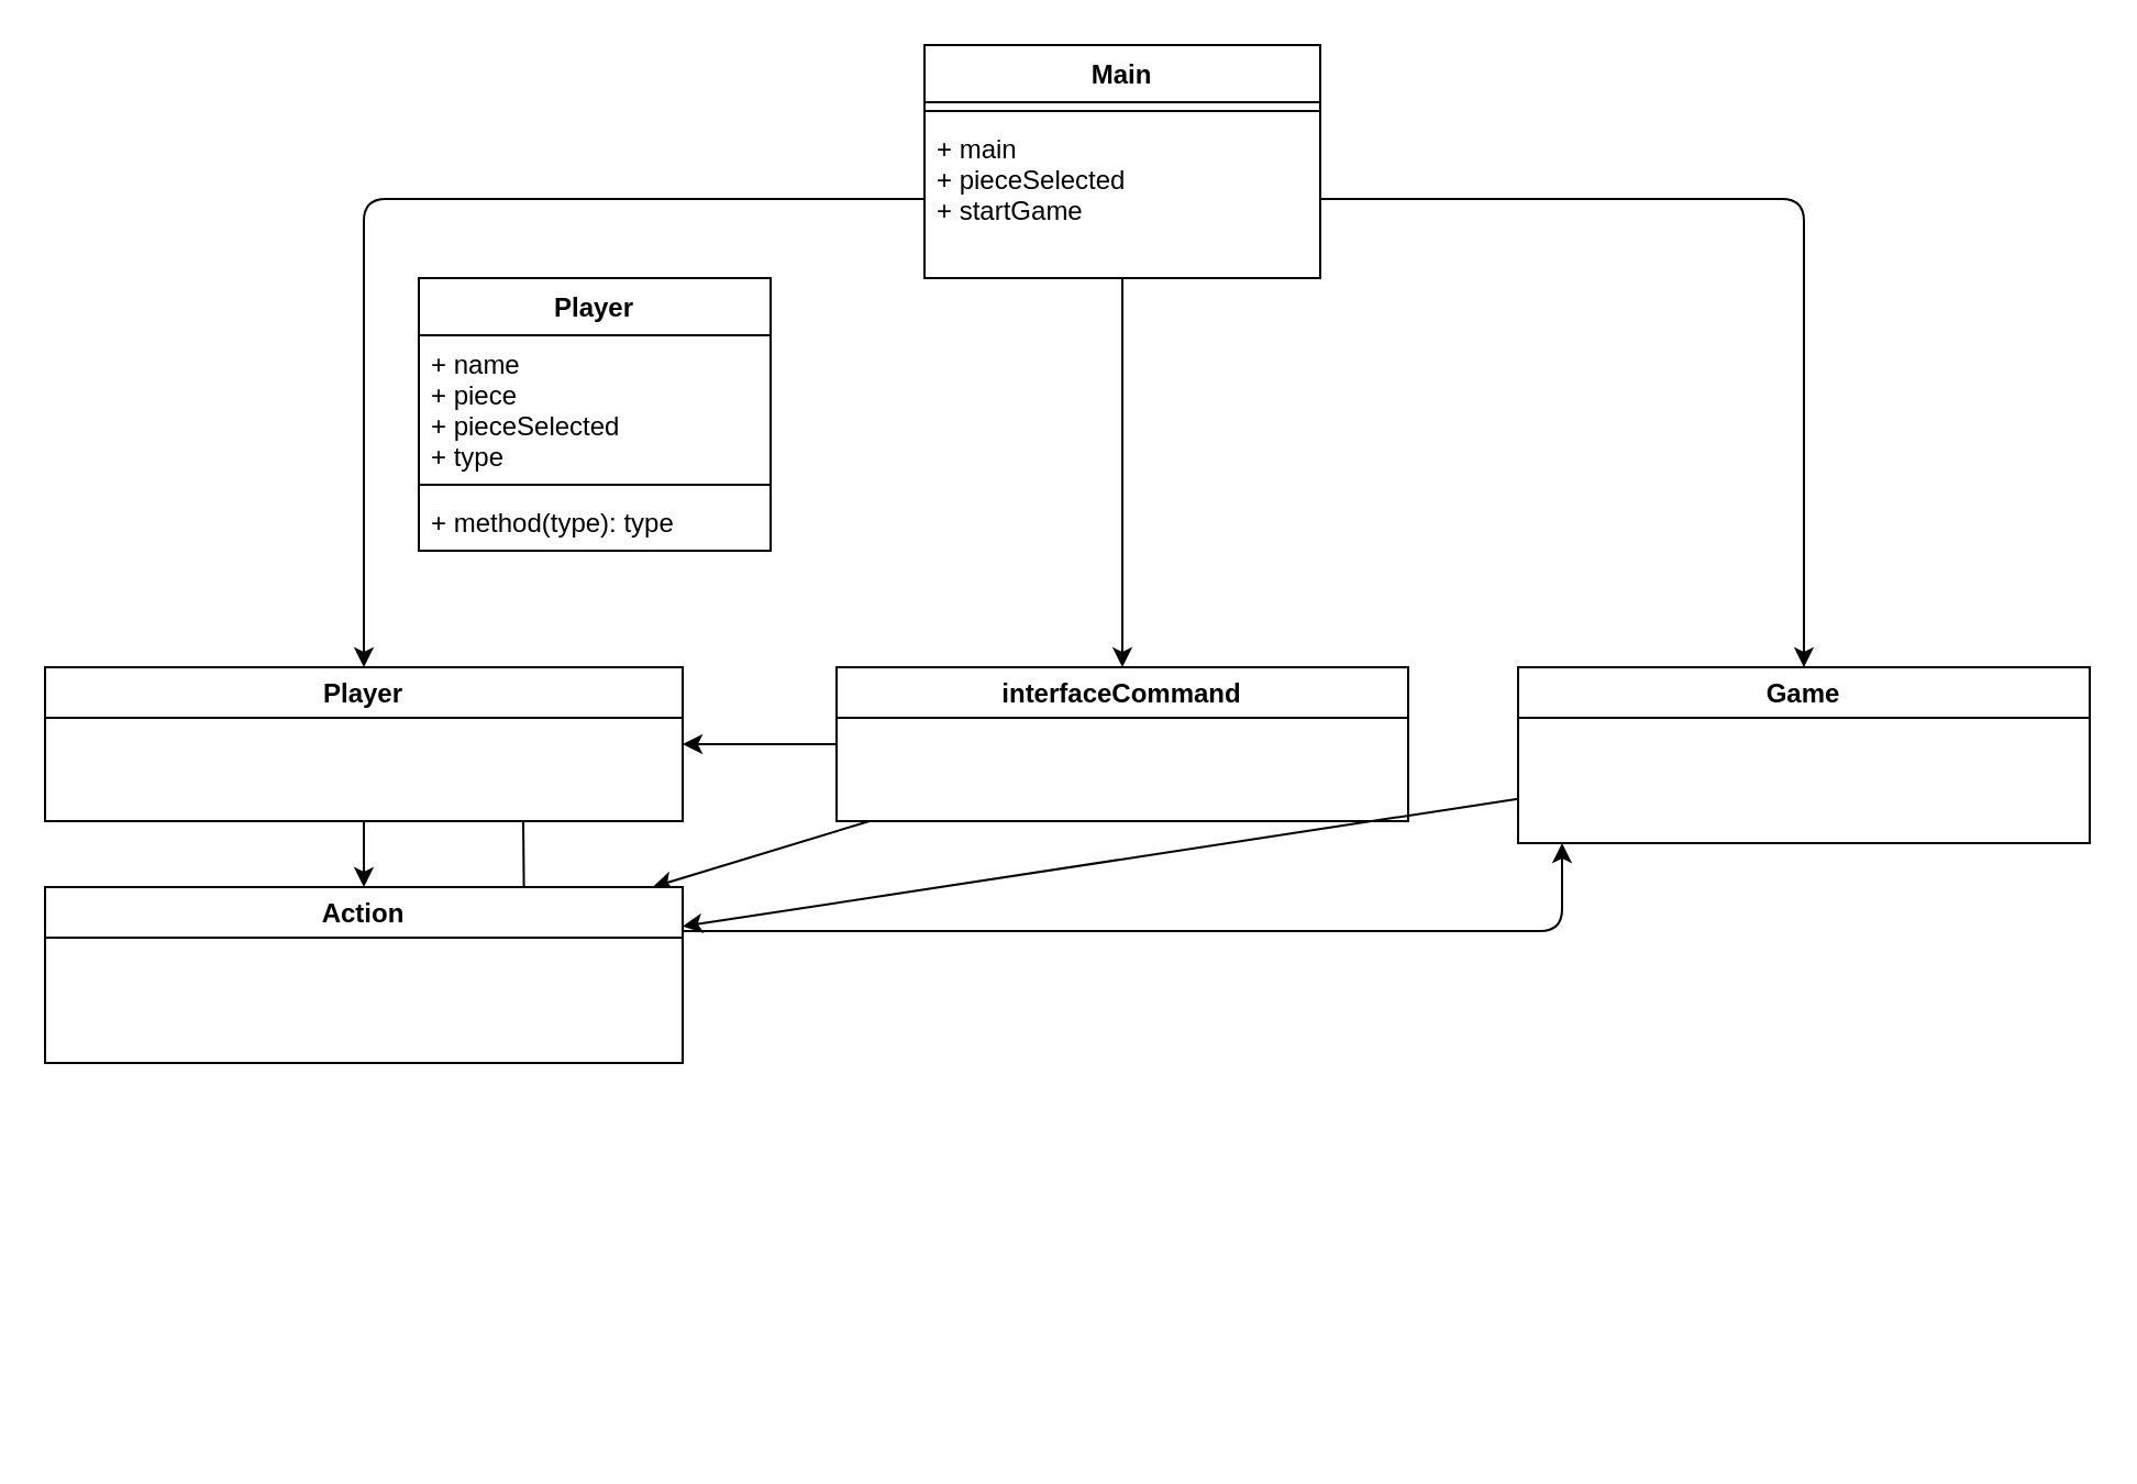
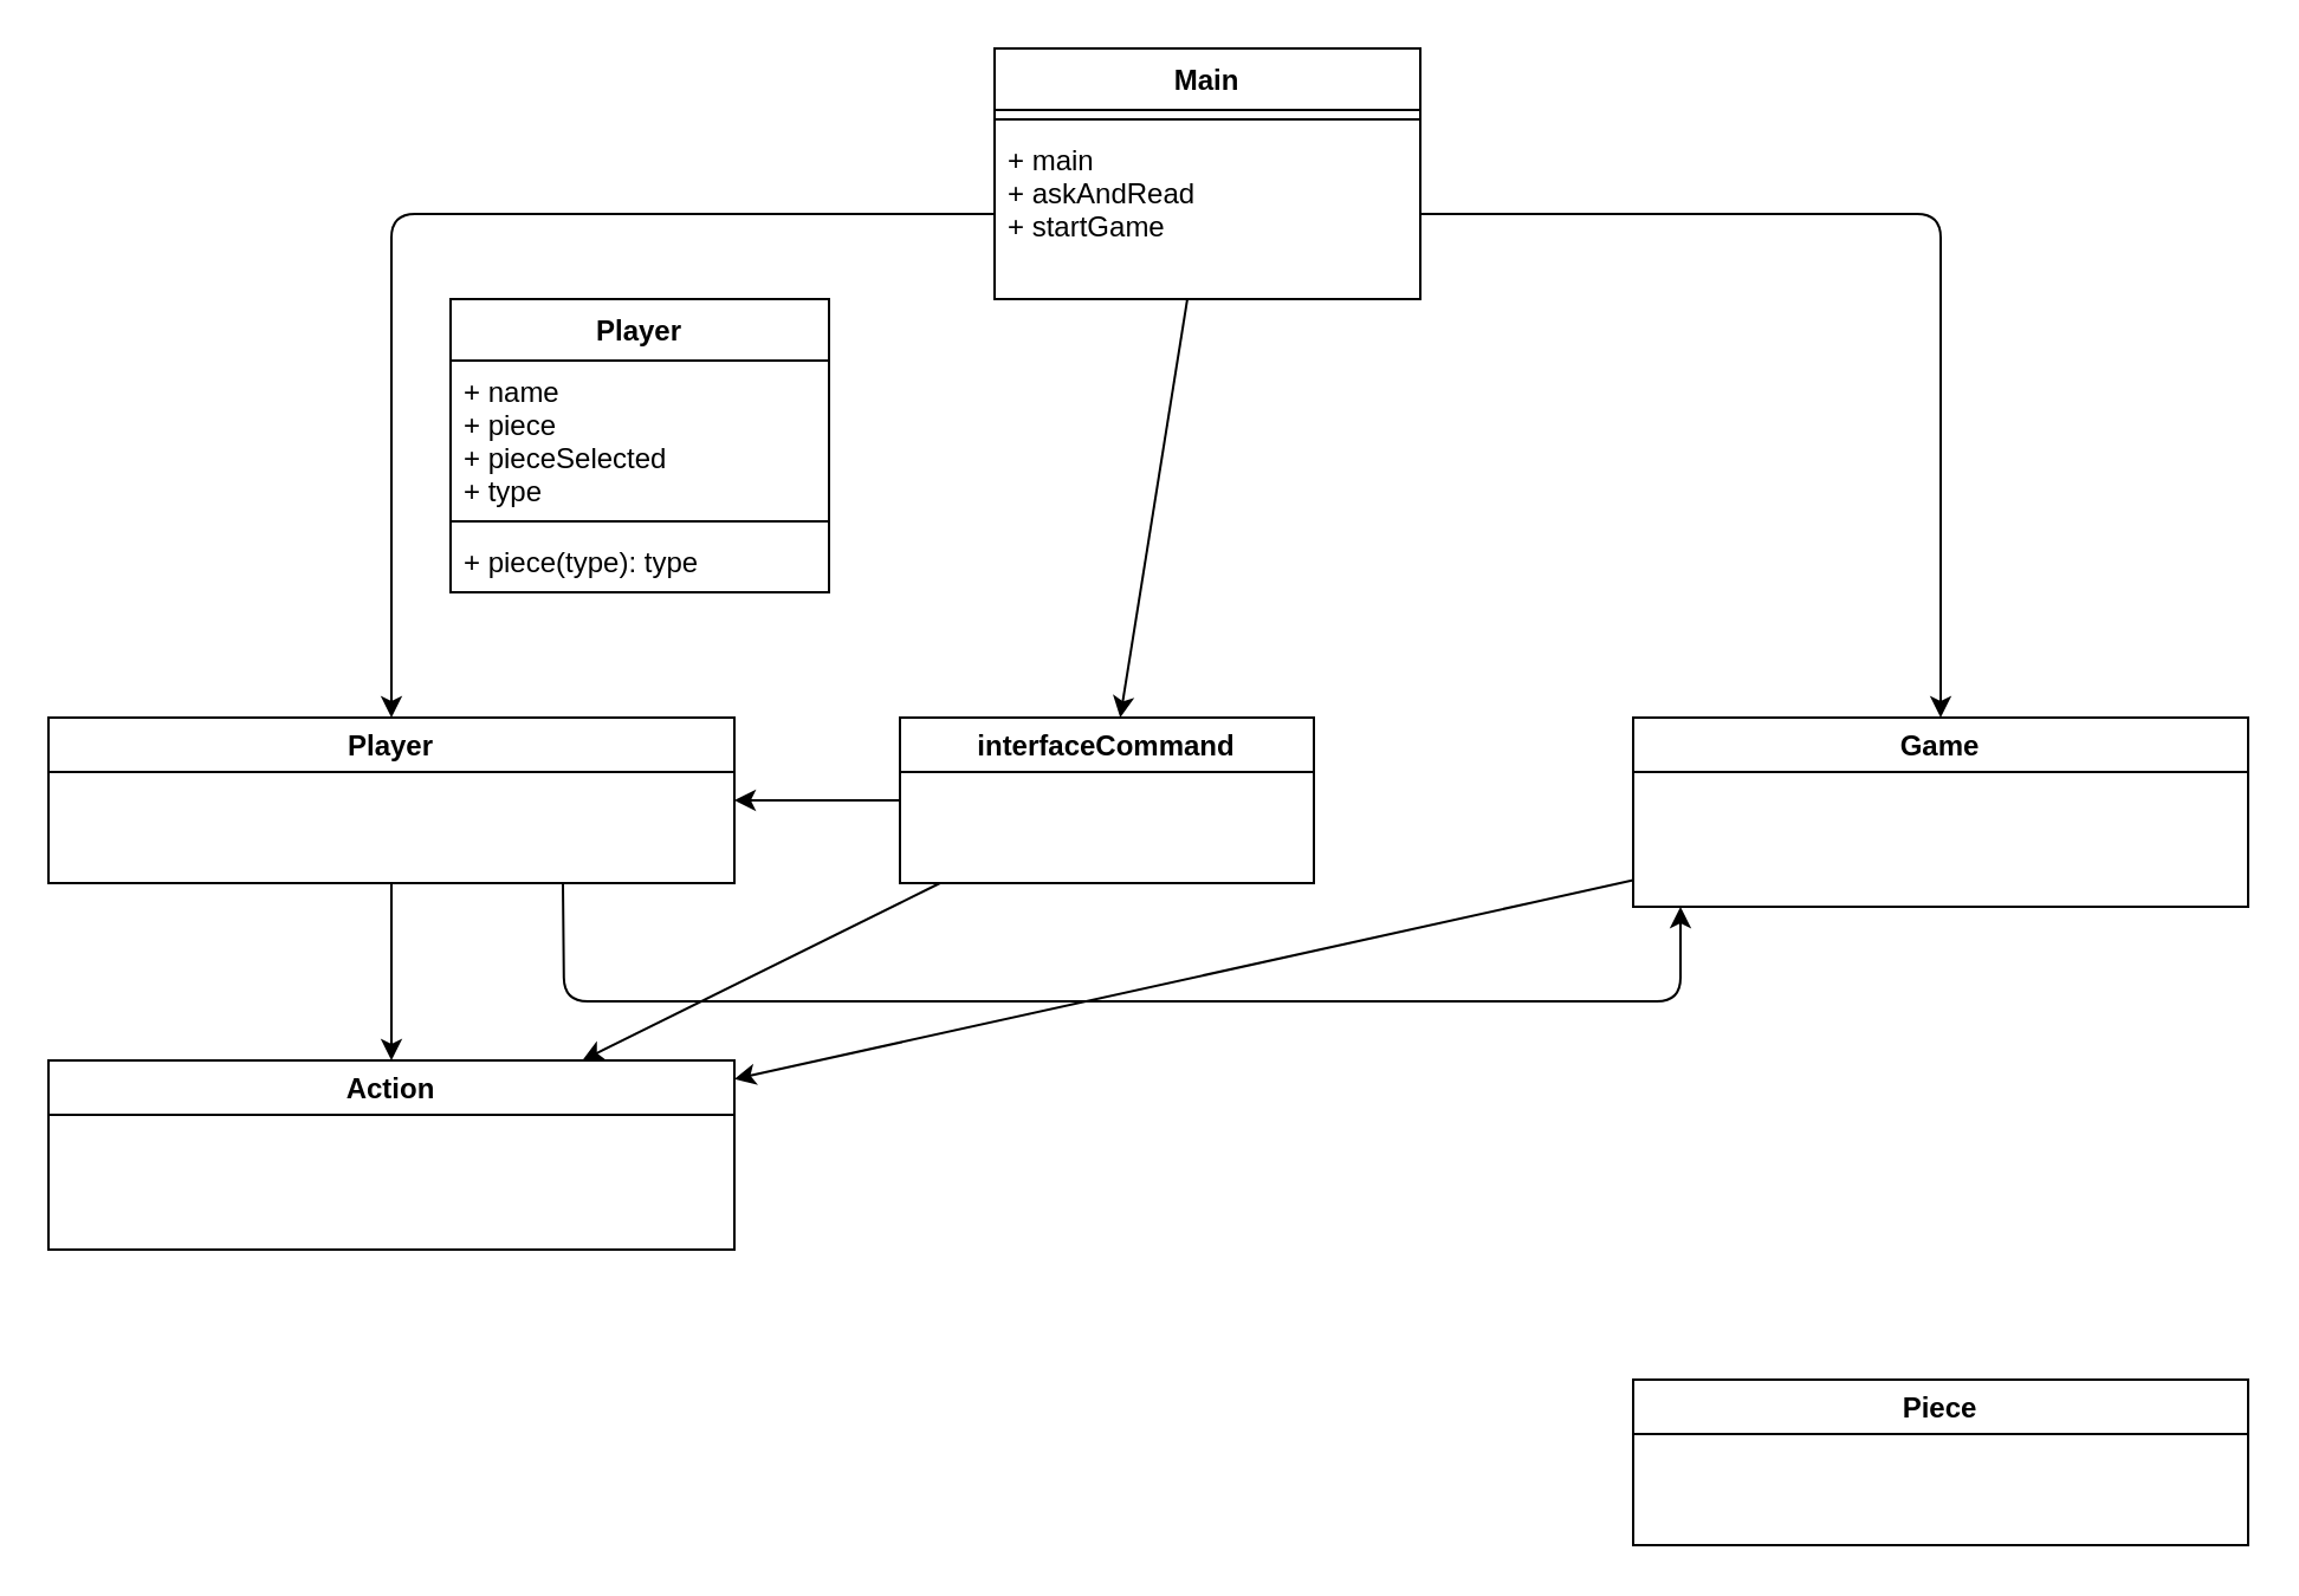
  <mxCell id="0" />
  <mxCell id="1" parent="0" />
+ <mxCell id="2" value="Piece" style="swimlane;" parent="1" vertex="1"><mxGeometry x="690" y="583" width="260" height="70" as="geometry" /></mxCell>
  <mxCell id="3" style="edgeStyle=none;html=1;" parent="1" source="4" target="14" edge="1"><mxGeometry relative="1" as="geometry" /></mxCell>
  <mxCell id="4" value="Game" style="swimlane;startSize=23;" parent="1" vertex="1"><mxGeometry x="690" y="303" width="260" height="80" as="geometry" /></mxCell>
  <mxCell id="5" style="edgeStyle=none;html=1;" parent="1" source="7" target="14" edge="1"><mxGeometry relative="1" as="geometry" /></mxCell>
  <mxCell id="6" style="edgeStyle=none;html=1;entryX=1;entryY=0.5;entryDx=0;entryDy=0;" parent="1" source="7" target="10" edge="1"><mxGeometry relative="1" as="geometry" /></mxCell>
- <mxCell id="7" value="interfaceCommand" style="swimlane;" parent="1" vertex="1"><mxGeometry x="380" y="303" width="260" height="70" as="geometry" /></mxCell>
+ <mxCell id="7" value="interfaceCommand" style="swimlane;" parent="1" vertex="1"><mxGeometry x="380" y="303" width="175" height="70" as="geometry" /></mxCell>
  <mxCell id="8" style="edgeStyle=none;html=1;" parent="1" source="10" target="14" edge="1"><mxGeometry relative="1" as="geometry" /></mxCell>
  <mxCell id="9" style="edgeStyle=none;html=1;exitX=0.75;exitY=1;exitDx=0;exitDy=0;" parent="1" source="10" edge="1"><mxGeometry relative="1" as="geometry"><mxPoint x="710" y="383" as="targetPoint" /><Array as="points"><mxPoint x="238" y="423" /><mxPoint x="710" y="423" /></Array></mxGeometry></mxCell>
  <mxCell id="10" value="Player" style="swimlane;startSize=23;" parent="1" vertex="1"><mxGeometry x="20" y="303" width="290" height="70" as="geometry" /></mxCell>
  <mxCell id="11" style="edgeStyle=none;html=1;" parent="1" source="15" target="7" edge="1"><mxGeometry relative="1" as="geometry"><mxPoint x="515" y="163" as="sourcePoint" /></mxGeometry></mxCell>
  <mxCell id="12" style="edgeStyle=none;html=1;entryX=0.5;entryY=0;entryDx=0;entryDy=0;exitX=1;exitY=0.5;exitDx=0;exitDy=0;" parent="1" source="17" target="4" edge="1"><mxGeometry relative="1" as="geometry"><mxPoint x="810" y="68" as="targetPoint" /><Array as="points"><mxPoint x="820" y="90" /></Array><mxPoint x="640" y="68" as="sourcePoint" /></mxGeometry></mxCell>
  <mxCell id="13" style="edgeStyle=none;html=1;entryX=0.5;entryY=0;entryDx=0;entryDy=0;exitX=0;exitY=0.5;exitDx=0;exitDy=0;" parent="1" source="17" target="10" edge="1"><mxGeometry relative="1" as="geometry"><Array as="points"><mxPoint x="165" y="90" /></Array><mxPoint x="380" y="68" as="sourcePoint" /></mxGeometry></mxCell>
- <mxCell id="14" value="Action" style="swimlane;" parent="1" vertex="1"><mxGeometry x="20" y="403" width="290" height="80" as="geometry" /></mxCell>
+ <mxCell id="14" value="Action" style="swimlane;" parent="1" vertex="1"><mxGeometry x="20" y="448" width="290" height="80" as="geometry" /></mxCell>
  <mxCell id="15" value="Main" style="swimlane;fontStyle=1;align=center;verticalAlign=top;childLayout=stackLayout;horizontal=1;startSize=26;horizontalStack=0;resizeParent=1;resizeParentMax=0;resizeLast=0;collapsible=1;marginBottom=0;" vertex="1" parent="1"><mxGeometry x="420" y="20" width="180" height="106" as="geometry" /></mxCell>
  <mxCell id="16" value="" style="line;strokeWidth=1;fillColor=none;align=left;verticalAlign=middle;spacingTop=-1;spacingLeft=3;spacingRight=3;rotatable=0;labelPosition=right;points=[];portConstraint=eastwest;strokeColor=inherit;" vertex="1" parent="15"><mxGeometry y="26" width="180" height="8" as="geometry" /></mxCell>
- <mxCell id="17" value="+ main&#10;+ pieceSelected&#10;+ startGame" style="text;strokeColor=none;fillColor=none;align=left;verticalAlign=top;spacingLeft=4;spacingRight=4;overflow=hidden;rotatable=0;points=[[0,0.5],[1,0.5]];portConstraint=eastwest;" vertex="1" parent="15"><mxGeometry y="34" width="180" height="72" as="geometry" /></mxCell>
+ <mxCell id="17" value="+ main&#10;+ askAndRead&#10;+ startGame" style="text;strokeColor=none;fillColor=none;align=left;verticalAlign=top;spacingLeft=4;spacingRight=4;overflow=hidden;rotatable=0;points=[[0,0.5],[1,0.5]];portConstraint=eastwest;" vertex="1" parent="15"><mxGeometry y="34" width="180" height="72" as="geometry" /></mxCell>
  <mxCell id="18" value="Player" style="swimlane;fontStyle=1;align=center;verticalAlign=top;childLayout=stackLayout;horizontal=1;startSize=26;horizontalStack=0;resizeParent=1;resizeParentMax=0;resizeLast=0;collapsible=1;marginBottom=0;" vertex="1" parent="1"><mxGeometry x="190" y="126" width="160" height="124" as="geometry" /></mxCell>
  <mxCell id="19" value="+ name&#10;+ piece&#10;+ pieceSelected&#10;+ type" style="text;strokeColor=none;fillColor=none;align=left;verticalAlign=top;spacingLeft=4;spacingRight=4;overflow=hidden;rotatable=0;points=[[0,0.5],[1,0.5]];portConstraint=eastwest;" vertex="1" parent="18"><mxGeometry y="26" width="160" height="64" as="geometry" /></mxCell>
  <mxCell id="20" value="" style="line;strokeWidth=1;fillColor=none;align=left;verticalAlign=middle;spacingTop=-1;spacingLeft=3;spacingRight=3;rotatable=0;labelPosition=right;points=[];portConstraint=eastwest;strokeColor=inherit;" vertex="1" parent="18"><mxGeometry y="90" width="160" height="8" as="geometry" /></mxCell>
- <mxCell id="21" value="+ method(type): type" style="text;strokeColor=none;fillColor=none;align=left;verticalAlign=top;spacingLeft=4;spacingRight=4;overflow=hidden;rotatable=0;points=[[0,0.5],[1,0.5]];portConstraint=eastwest;" vertex="1" parent="18"><mxGeometry y="98" width="160" height="26" as="geometry" /></mxCell>
+ <mxCell id="21" value="+ piece(type): type" style="text;strokeColor=none;fillColor=none;align=left;verticalAlign=top;spacingLeft=4;spacingRight=4;overflow=hidden;rotatable=0;points=[[0,0.5],[1,0.5]];portConstraint=eastwest;" vertex="1" parent="18"><mxGeometry y="98" width="160" height="26" as="geometry" /></mxCell>
